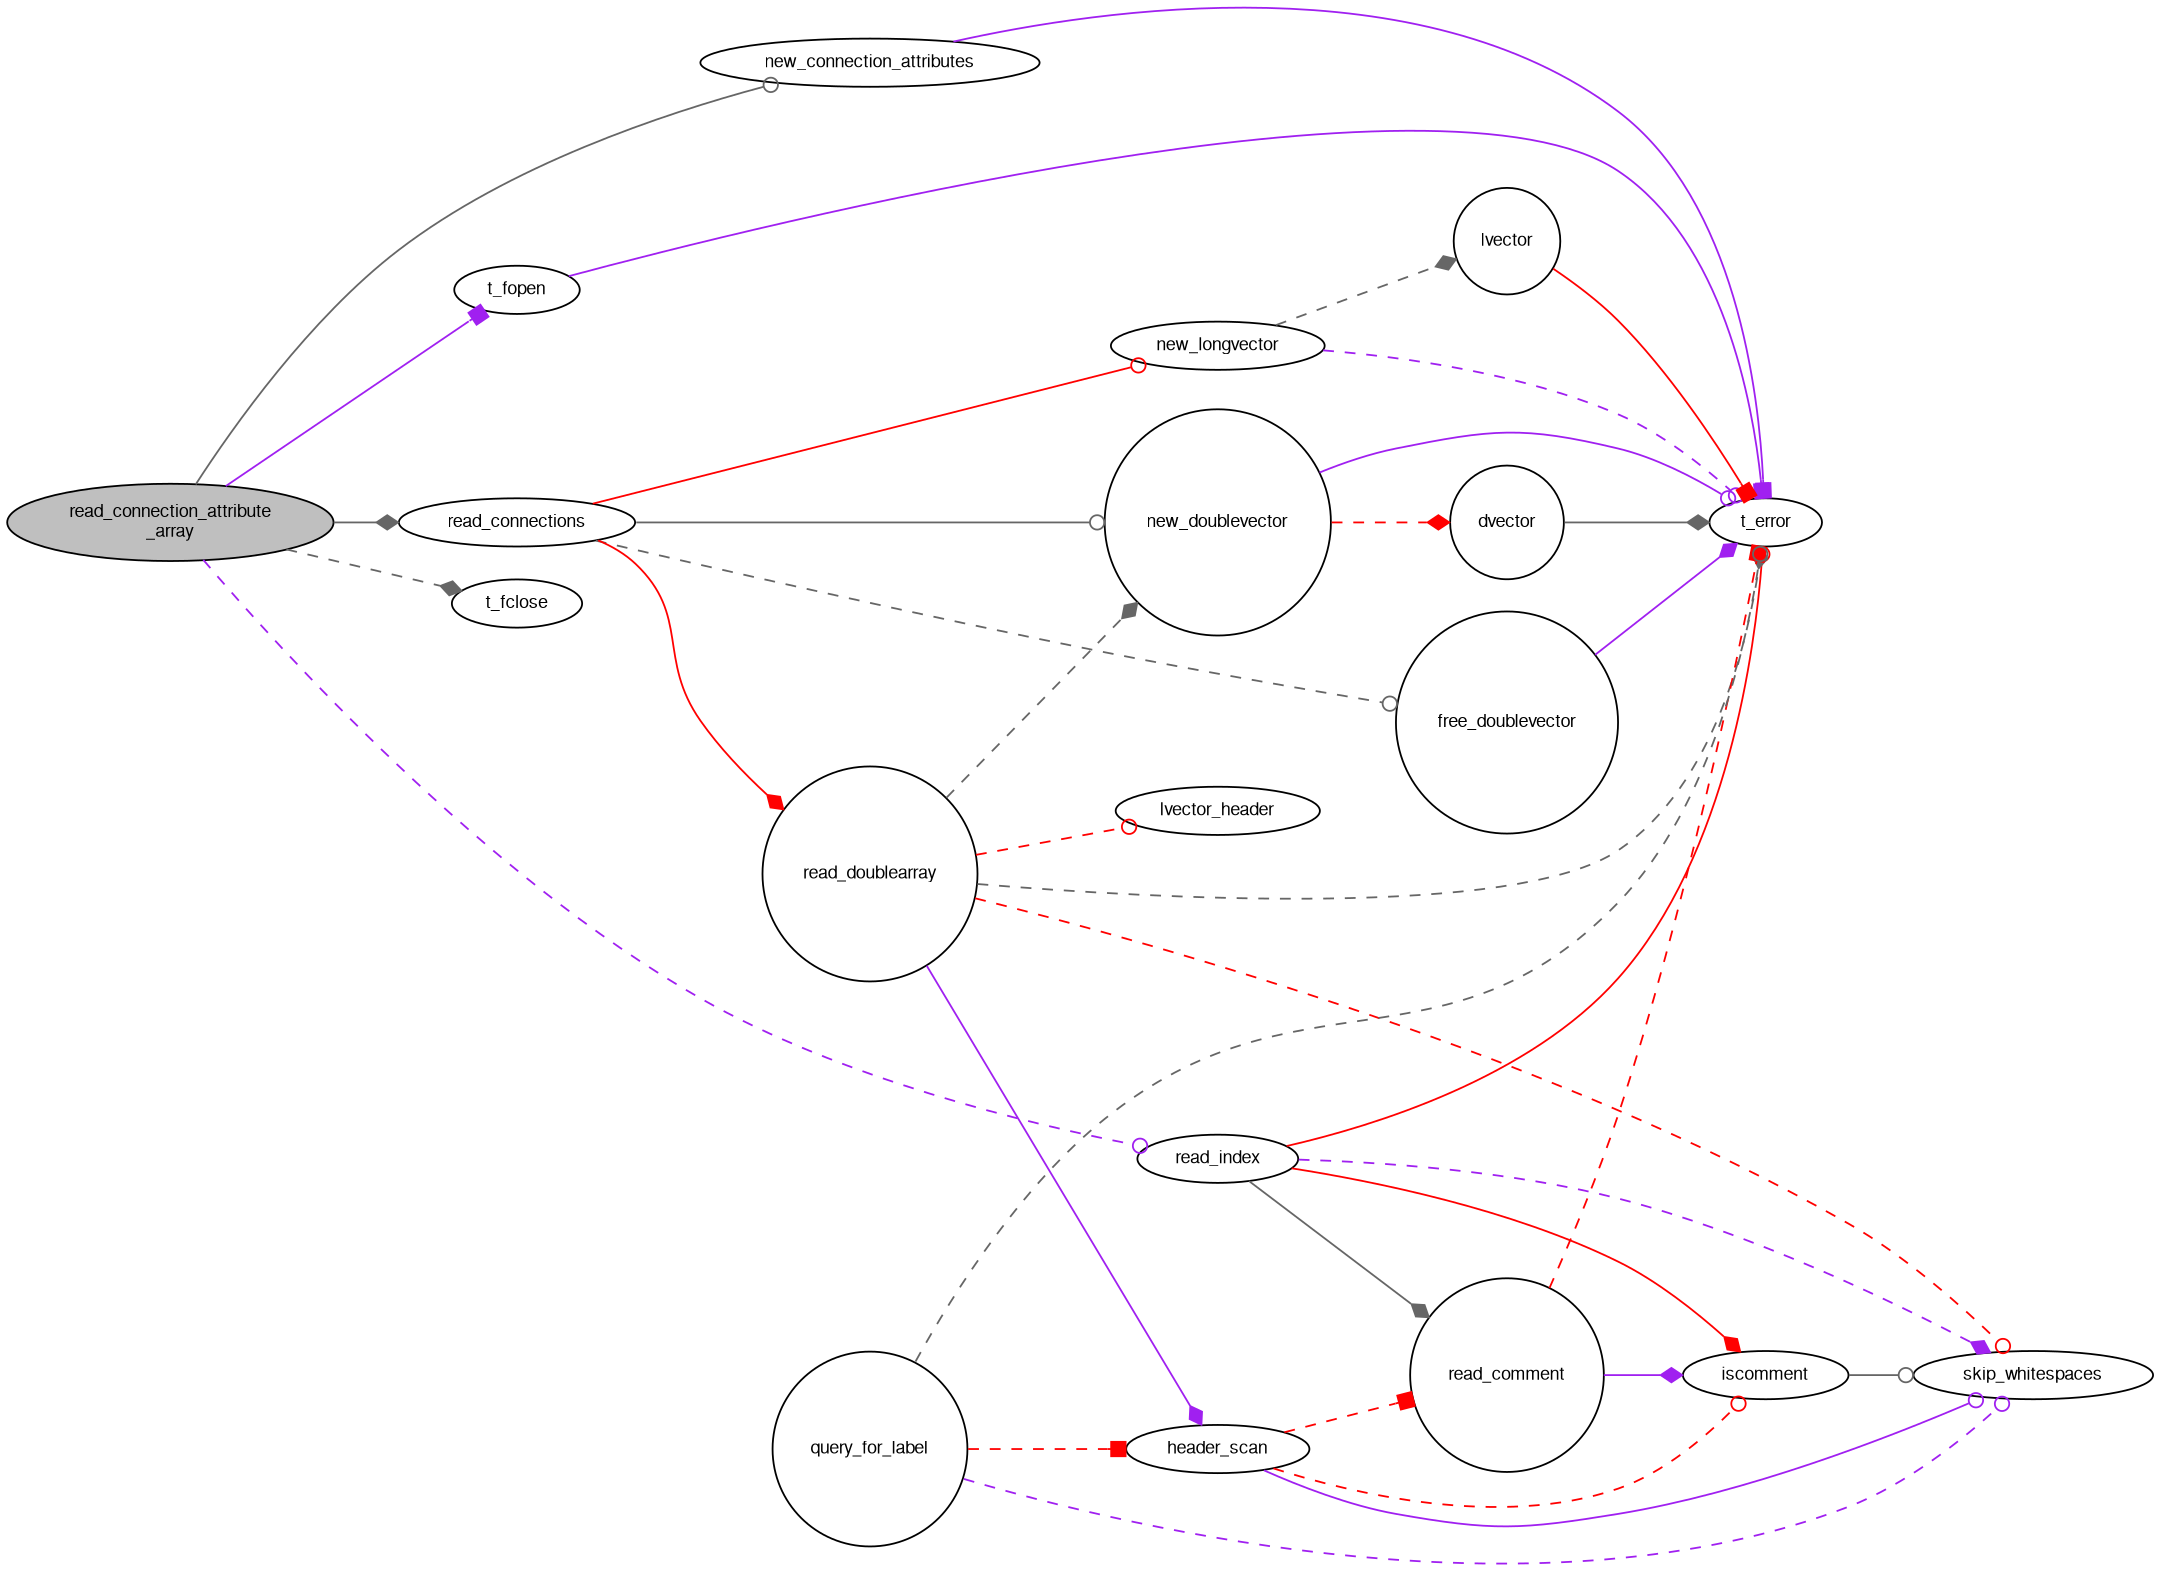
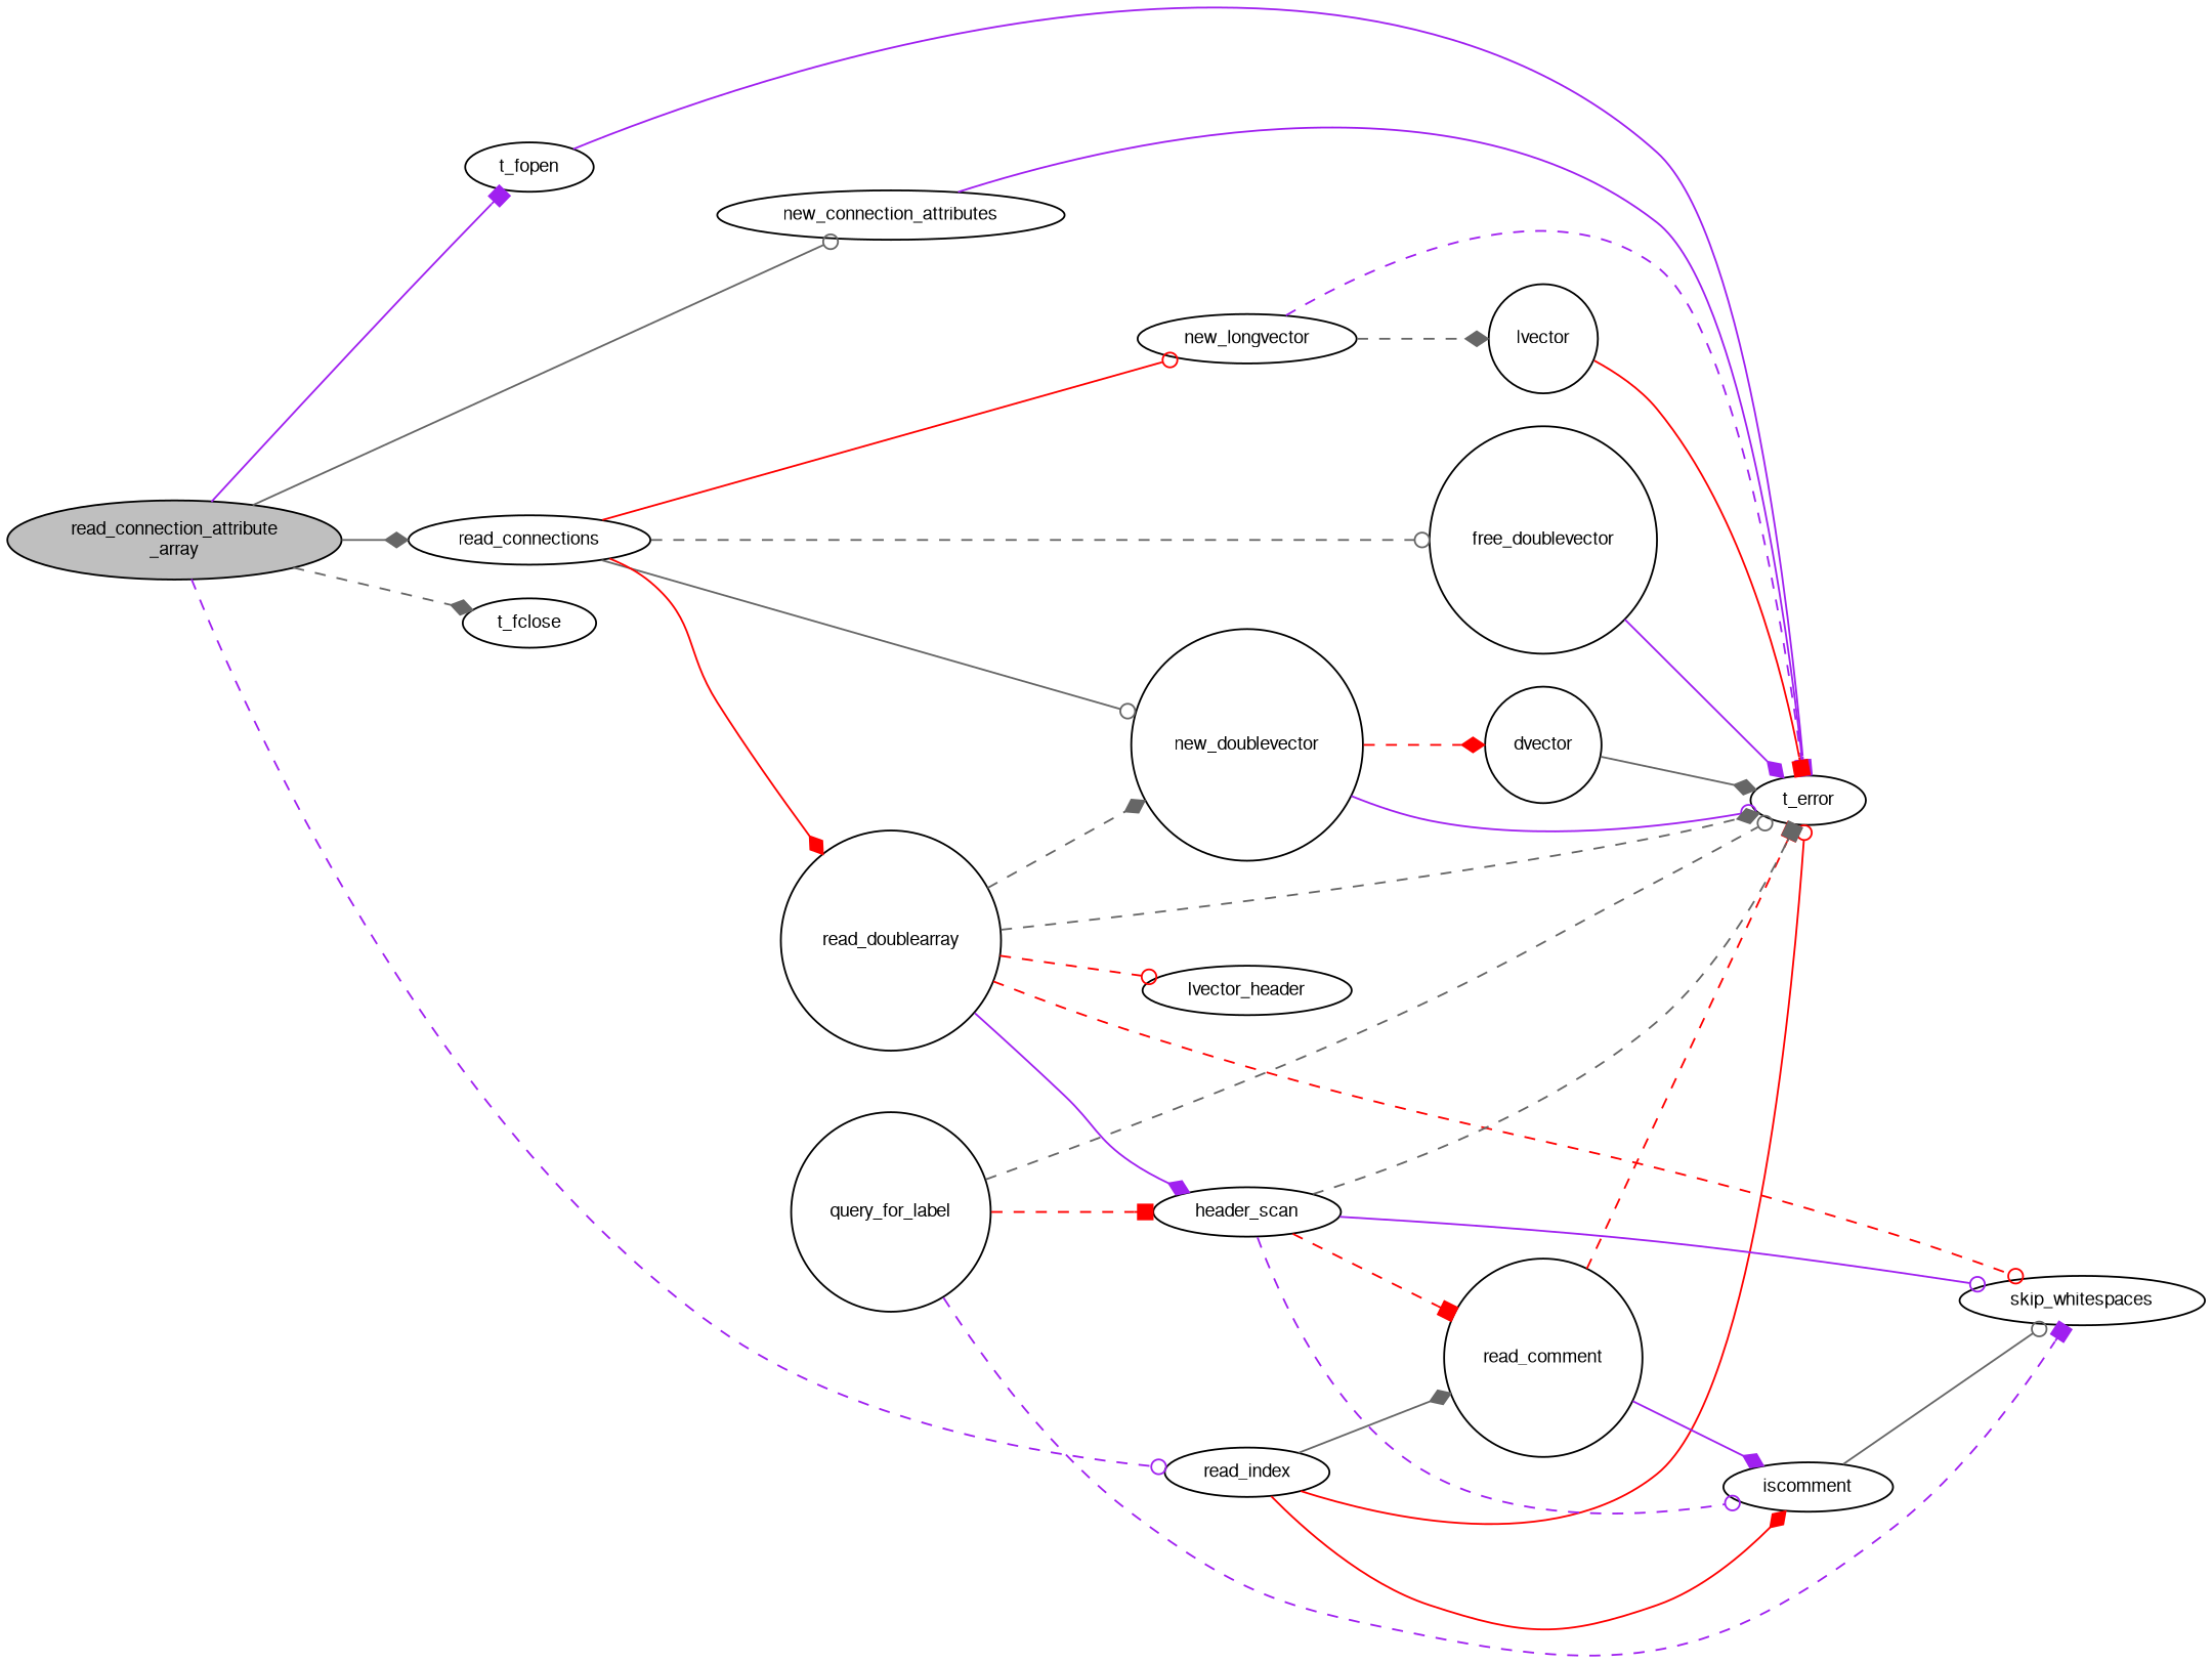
  digraph {
    rankdir=LR
    node [color=black fontname=FreeSans fontsize=10 shape=ellipse]
    edge [arrowhead=odot color=gray40 fontname=FreeSans fontsize=10 labelfontname=FreeSans labelfontsize=10 style=solid]
    n1 [fillcolor=grey75 fontcolor=black height=0.2 label="read_connection_attribute\l_array" style=filled width=0.4]
    n2 [height=0.2 label=new_connection_attributes width=0.4]
    n3 [height=0.2 label=read_connections width=0.4]
    n4 [height=0.2 label=read_index width=0.4]
    n5 [height=0.2 label=t_fclose width=0.4]
    n6 [height=0.2 label=t_fopen width=0.4]
    n7 [height=0.2 label=t_error width=0.4]
    n8 [height=0.2 label=free_doublevector shape=circle width=0.4]
    n9 [height=0.2 label=new_doublevector shape=circle width=0.4]
    n10 [height=0.2 label=new_longvector width=0.4]
    n11 [height=0.2 label=read_doublearray shape=circle width=0.4]
    n12 [height=0.2 label=skip_whitespaces width=0.4]
    n13 [height=0.2 label=iscomment width=0.4]
    n14 [height=0.2 label=read_comment shape=circle width=0.4]
    n15 [height=0.2 label=dvector shape=circle width=0.4]
    n16 [height=0.2 label=lvector shape=circle width=0.4]
    n17 [height=0.2 label=header_scan width=0.4]
    n18 [height=0.2 label=lvector_header width=0.4]
    n19 [height=0.2 label=query_for_label shape=circle width=0.4]
    n1 -> n2
    n1 -> n3 [arrowhead=diamond]
    n1 -> n4 [color=purple style=dashed]
    n1 -> n5 [arrowhead=diamond style=dashed]
    n1 -> n6 [arrowhead=box color=purple]
    n2 -> n7 [arrowhead=box color=purple]
    n3 -> n8 [style=dashed]
    n3 -> n9
    n3 -> n10 [color=red]
    n3 -> n11 [arrowhead=diamond color=red]
    n4 -> n7 [color=red]
-   n4 -> n12 [arrowhead=diamond color=purple style=dashed]
    n4 -> n13 [arrowhead=diamond color=red]
    n4 -> n14 [arrowhead=diamond]
    n6 -> n7 [arrowhead=box color=purple]
    n8 -> n7 [arrowhead=diamond color=purple]
    n9 -> n7 [color=purple]
    n9 -> n15 [arrowhead=diamond color=red style=dashed]
    n10 -> n7 [color=purple style=dashed]
    n10 -> n16 [arrowhead=diamond style=dashed]
    n11 -> n7 [arrowhead=diamond style=dashed]
    n11 -> n9 [arrowhead=diamond style=dashed]
    n11 -> n12 [color=red style=dashed]
    n11 -> n17 [arrowhead=diamond color=purple]
    n11 -> n18 [color=red style=dashed]
    n13 -> n12
    n14 -> n7 [arrowhead=box color=red style=dashed]
    n14 -> n13 [arrowhead=diamond color=purple]
    n15 -> n7 [arrowhead=diamond]
    n16 -> n7 [arrowhead=box color=red]
+   n17 -> n7 [arrowhead=box style=dashed]
    n17 -> n12 [color=purple]
-   n17 -> n13 [color=red style=dashed]
+   n17 -> n13 [color=purple style=dashed]
    n17 -> n14 [arrowhead=box color=red style=dashed]
    n19 -> n7 [style=dashed]
-   n19 -> n12 [color=purple style=dashed]
+   n19 -> n12 [arrowhead=box color=purple style=dashed]
    n19 -> n17 [arrowhead=box color=red style=dashed]
  }
